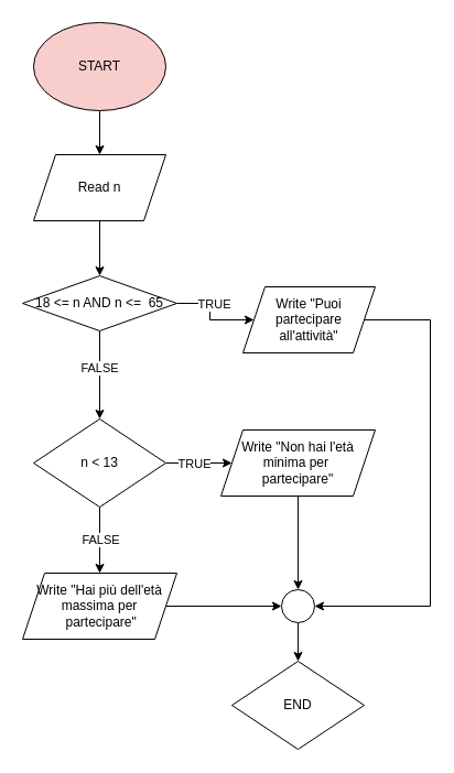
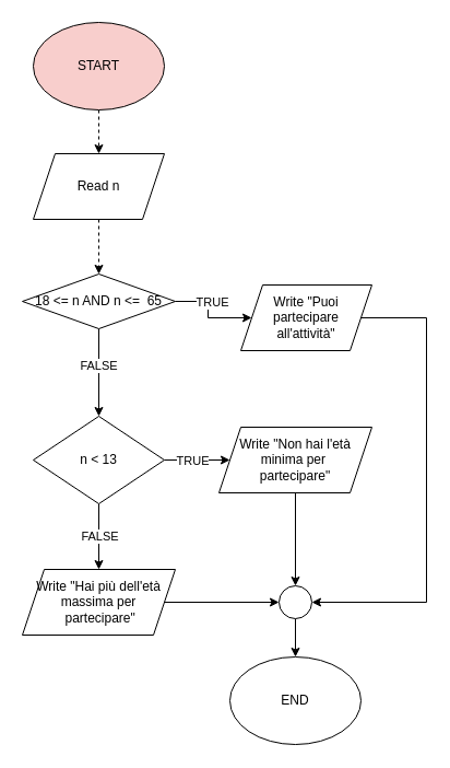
  <mxCell id="0" />
  <mxCell id="1" parent="0" />
- <mxCell id="2" style="edgeStyle=orthogonalEdgeStyle;rounded=0;orthogonalLoop=1;jettySize=auto;html=1;entryX=0.5;entryY=0;entryDx=0;entryDy=0;" parent="1" source="3" target="10" edge="1"><mxGeometry relative="1" as="geometry" /></mxCell>
+ <mxCell id="2" style="edgeStyle=orthogonalEdgeStyle;rounded=0;orthogonalLoop=1;jettySize=auto;html=1;entryX=0.5;entryY=0;entryDx=0;entryDy=0;dashed=1;" parent="1" source="3" target="10" edge="1"><mxGeometry relative="1" as="geometry" /></mxCell>
  <mxCell id="3" value="START" style="ellipse;whiteSpace=wrap;html=1;fillColor=#f8cecc;" parent="1" vertex="1"><mxGeometry x="30" y="20" width="120" height="80" as="geometry" /></mxCell>
  <mxCell id="4" style="edgeStyle=orthogonalEdgeStyle;rounded=0;orthogonalLoop=1;jettySize=auto;html=1;" parent="1" source="8" edge="1"><mxGeometry relative="1" as="geometry"><mxPoint x="90" y="380" as="targetPoint" /></mxGeometry></mxCell>
  <mxCell id="5" value="FALSE" style="edgeLabel;html=1;align=center;verticalAlign=middle;resizable=0;points=[];" parent="4" vertex="1" connectable="0"><mxGeometry x="-0.168" y="-1" relative="1" as="geometry"><mxPoint as="offset" /></mxGeometry></mxCell>
  <mxCell id="6" style="edgeStyle=orthogonalEdgeStyle;rounded=0;orthogonalLoop=1;jettySize=auto;html=1;entryX=0;entryY=0.5;entryDx=0;entryDy=0;" parent="1" source="8" target="17" edge="1"><mxGeometry relative="1" as="geometry" /></mxCell>
  <mxCell id="7" value="TRUE" style="edgeLabel;html=1;align=center;verticalAlign=middle;resizable=0;points=[];" parent="6" vertex="1" connectable="0"><mxGeometry x="-0.267" y="-1" relative="1" as="geometry"><mxPoint x="4" y="-1" as="offset" /></mxGeometry></mxCell>
  <mxCell id="8" value="18 &amp;lt;= n AND n &amp;lt;=&amp;nbsp; 65" style="rhombus;whiteSpace=wrap;html=1;" parent="1" vertex="1"><mxGeometry x="20" y="250" width="140" height="50" as="geometry" /></mxCell>
- <mxCell id="9" style="edgeStyle=orthogonalEdgeStyle;rounded=0;orthogonalLoop=1;jettySize=auto;html=1;entryX=0.5;entryY=0;entryDx=0;entryDy=0;" parent="1" source="10" target="8" edge="1"><mxGeometry relative="1" as="geometry" /></mxCell>
+ <mxCell id="9" style="edgeStyle=orthogonalEdgeStyle;rounded=0;orthogonalLoop=1;jettySize=auto;html=1;entryX=0.5;entryY=0;entryDx=0;entryDy=0;dashed=1;" parent="1" source="10" target="8" edge="1"><mxGeometry relative="1" as="geometry" /></mxCell>
  <mxCell id="10" value="Read n" style="shape=parallelogram;perimeter=parallelogramPerimeter;whiteSpace=wrap;html=1;fixedSize=1;" parent="1" vertex="1"><mxGeometry x="30" y="140" width="120" height="60" as="geometry" /></mxCell>
  <mxCell id="11" style="edgeStyle=orthogonalEdgeStyle;rounded=0;orthogonalLoop=1;jettySize=auto;html=1;" parent="1" source="15" edge="1"><mxGeometry relative="1" as="geometry"><mxPoint x="90" y="520" as="targetPoint" /></mxGeometry></mxCell>
  <mxCell id="12" value="FALSE" style="edgeLabel;html=1;align=center;verticalAlign=middle;resizable=0;points=[];" parent="11" vertex="1" connectable="0"><mxGeometry x="0.074" y="1" relative="1" as="geometry"><mxPoint x="-1" y="-2" as="offset" /></mxGeometry></mxCell>
  <mxCell id="13" style="edgeStyle=orthogonalEdgeStyle;rounded=0;orthogonalLoop=1;jettySize=auto;html=1;entryX=0;entryY=0.5;entryDx=0;entryDy=0;" parent="1" source="15" target="19" edge="1"><mxGeometry relative="1" as="geometry" /></mxCell>
  <mxCell id="14" value="TRUE" style="edgeLabel;html=1;align=center;verticalAlign=middle;resizable=0;points=[];" parent="13" vertex="1" connectable="0"><mxGeometry x="-0.167" y="5" relative="1" as="geometry"><mxPoint y="5" as="offset" /></mxGeometry></mxCell>
  <mxCell id="15" value="n &amp;lt; 13" style="rhombus;whiteSpace=wrap;html=1;" parent="1" vertex="1"><mxGeometry x="30" y="380" width="120" height="80" as="geometry" /></mxCell>
  <mxCell id="16" style="edgeStyle=orthogonalEdgeStyle;rounded=0;orthogonalLoop=1;jettySize=auto;html=1;entryX=1;entryY=0.5;entryDx=0;entryDy=0;" parent="1" source="17" target="23" edge="1"><mxGeometry relative="1" as="geometry"><mxPoint x="330" y="550" as="targetPoint" /><Array as="points"><mxPoint x="390" y="290" /><mxPoint x="390" y="550" /></Array></mxGeometry></mxCell>
  <mxCell id="17" value="Write &quot;Puoi partecipare&lt;div&gt;all'attività&quot;&lt;/div&gt;" style="shape=parallelogram;perimeter=parallelogramPerimeter;whiteSpace=wrap;html=1;fixedSize=1;" parent="1" vertex="1"><mxGeometry x="220" y="260" width="120" height="60" as="geometry" /></mxCell>
  <mxCell id="18" style="edgeStyle=orthogonalEdgeStyle;rounded=0;orthogonalLoop=1;jettySize=auto;html=1;entryX=0.5;entryY=0;entryDx=0;entryDy=0;" parent="1" source="19" target="23" edge="1"><mxGeometry relative="1" as="geometry"><mxPoint x="270" y="510" as="targetPoint" /></mxGeometry></mxCell>
  <mxCell id="19" value="Write &quot;Non hai l'età minima per&amp;nbsp;&lt;div&gt;partecipare&quot;&lt;/div&gt;" style="shape=parallelogram;perimeter=parallelogramPerimeter;whiteSpace=wrap;html=1;fixedSize=1;" parent="1" vertex="1"><mxGeometry x="200" y="390" width="140" height="60" as="geometry" /></mxCell>
  <mxCell id="20" style="edgeStyle=orthogonalEdgeStyle;rounded=0;orthogonalLoop=1;jettySize=auto;html=1;entryX=0;entryY=0.5;entryDx=0;entryDy=0;" parent="1" source="21" target="23" edge="1"><mxGeometry relative="1" as="geometry"><mxPoint x="210" y="550" as="targetPoint" /></mxGeometry></mxCell>
  <mxCell id="21" value="Write &quot;Hai più dell'età massima per&lt;div&gt;&amp;nbsp;partecipare&lt;span style=&quot;background-color: transparent; color: light-dark(rgb(0, 0, 0), rgb(255, 255, 255));&quot;&gt;&quot;&lt;/span&gt;&lt;/div&gt;" style="shape=parallelogram;perimeter=parallelogramPerimeter;whiteSpace=wrap;html=1;fixedSize=1;" parent="1" vertex="1"><mxGeometry x="20" y="520" width="140" height="60" as="geometry" /></mxCell>
  <mxCell id="22" style="edgeStyle=orthogonalEdgeStyle;rounded=0;orthogonalLoop=1;jettySize=auto;html=1;" edge="1" parent="1" source="23" target="24"><mxGeometry relative="1" as="geometry" /></mxCell>
  <mxCell id="23" value="" style="ellipse;whiteSpace=wrap;html=1;aspect=fixed;" vertex="1" parent="1"><mxGeometry x="255" y="535" width="30" height="30" as="geometry" /></mxCell>
- <mxCell id="24" value="END" style="rhombus;whiteSpace=wrap;html=1;" vertex="1" parent="1"><mxGeometry x="210" y="600" width="120" height="80" as="geometry" /></mxCell>
+ <mxCell id="24" value="END" style="ellipse;whiteSpace=wrap;html=1;" vertex="1" parent="1"><mxGeometry x="210" y="600" width="120" height="80" as="geometry" /></mxCell>
